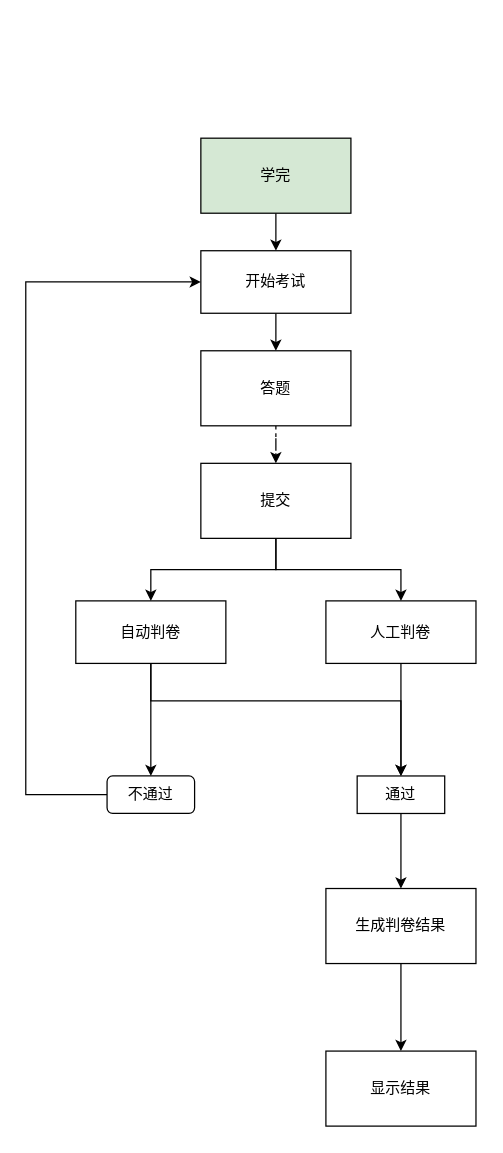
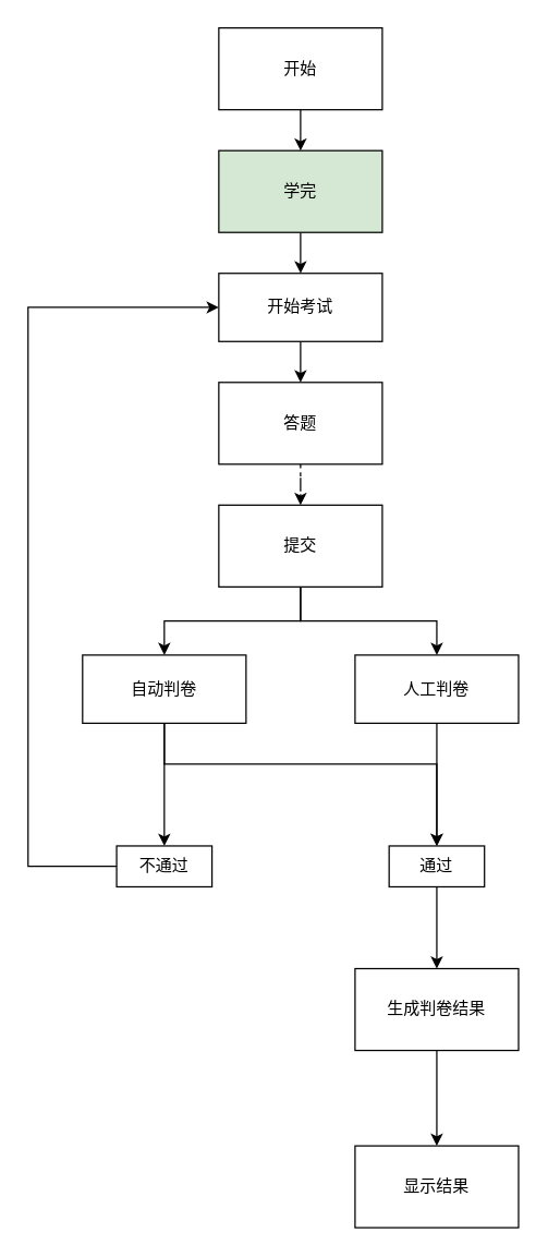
  <mxCell id="0" />
  <mxCell id="1" parent="0" />
+ <mxCell id="2" style="edgeStyle=orthogonalEdgeStyle;rounded=0;orthogonalLoop=1;jettySize=auto;html=1;exitX=0.5;exitY=1;exitDx=0;exitDy=0;entryX=0.5;entryY=0;entryDx=0;entryDy=0;" edge="1" parent="1" source="3" target="5"><mxGeometry relative="1" as="geometry" /></mxCell>
+ <mxCell id="3" value="开始" style="rounded=0;whiteSpace=wrap;html=1;" vertex="1" parent="1"><mxGeometry x="160" y="20" width="120" height="60" as="geometry" /></mxCell>
  <mxCell id="4" style="edgeStyle=orthogonalEdgeStyle;rounded=0;orthogonalLoop=1;jettySize=auto;html=1;exitX=0.5;exitY=1;exitDx=0;exitDy=0;entryX=0.5;entryY=0;entryDx=0;entryDy=0;" edge="1" parent="1" source="5" target="7"><mxGeometry relative="1" as="geometry" /></mxCell>
  <mxCell id="5" value="学完" style="rounded=0;whiteSpace=wrap;html=1;fillColor=#d5e8d4;" vertex="1" parent="1"><mxGeometry x="160" y="110" width="120" height="60" as="geometry" /></mxCell>
  <mxCell id="6" value="" style="edgeStyle=orthogonalEdgeStyle;rounded=0;orthogonalLoop=1;jettySize=auto;html=1;" edge="1" parent="1" source="7" target="9"><mxGeometry relative="1" as="geometry" /></mxCell>
  <mxCell id="7" value="开始考试" style="rounded=0;whiteSpace=wrap;html=1;" vertex="1" parent="1"><mxGeometry x="160" y="200" width="120" height="50" as="geometry" /></mxCell>
  <mxCell id="8" value="" style="edgeStyle=orthogonalEdgeStyle;rounded=0;orthogonalLoop=1;jettySize=auto;html=1;dashed=1;" edge="1" parent="1" source="9" target="12"><mxGeometry relative="1" as="geometry" /></mxCell>
  <mxCell id="9" value="答题" style="rounded=0;whiteSpace=wrap;html=1;" vertex="1" parent="1"><mxGeometry x="160" y="280" width="120" height="60" as="geometry" /></mxCell>
  <mxCell id="10" style="edgeStyle=orthogonalEdgeStyle;rounded=0;orthogonalLoop=1;jettySize=auto;html=1;" edge="1" parent="1" source="12" target="17"><mxGeometry relative="1" as="geometry" /></mxCell>
  <mxCell id="11" style="edgeStyle=orthogonalEdgeStyle;rounded=0;orthogonalLoop=1;jettySize=auto;html=1;entryX=0.5;entryY=0;entryDx=0;entryDy=0;" edge="1" parent="1" source="12" target="14"><mxGeometry relative="1" as="geometry" /></mxCell>
  <mxCell id="12" value="提交" style="rounded=0;whiteSpace=wrap;html=1;" vertex="1" parent="1"><mxGeometry x="160" y="370" width="120" height="60" as="geometry" /></mxCell>
  <mxCell id="13" style="edgeStyle=orthogonalEdgeStyle;rounded=0;orthogonalLoop=1;jettySize=auto;html=1;entryX=0.5;entryY=0;entryDx=0;entryDy=0;" edge="1" parent="1" source="14" target="19"><mxGeometry relative="1" as="geometry" /></mxCell>
  <mxCell id="14" value="人工判卷" style="rounded=0;whiteSpace=wrap;html=1;" vertex="1" parent="1"><mxGeometry x="260" y="480" width="120" height="50" as="geometry" /></mxCell>
  <mxCell id="15" style="edgeStyle=orthogonalEdgeStyle;rounded=0;orthogonalLoop=1;jettySize=auto;html=1;entryX=0.5;entryY=0;entryDx=0;entryDy=0;" edge="1" parent="1" source="17" target="21"><mxGeometry relative="1" as="geometry" /></mxCell>
  <mxCell id="16" style="edgeStyle=orthogonalEdgeStyle;rounded=0;orthogonalLoop=1;jettySize=auto;html=1;entryX=0.5;entryY=0;entryDx=0;entryDy=0;" edge="1" parent="1" source="17" target="19"><mxGeometry relative="1" as="geometry"><Array as="points"><mxPoint x="120" y="560" /><mxPoint x="320" y="560" /></Array></mxGeometry></mxCell>
  <mxCell id="17" value="自动判卷" style="rounded=0;whiteSpace=wrap;html=1;" vertex="1" parent="1"><mxGeometry x="60" y="480" width="120" height="50" as="geometry" /></mxCell>
  <mxCell id="18" style="edgeStyle=orthogonalEdgeStyle;rounded=0;orthogonalLoop=1;jettySize=auto;html=1;" edge="1" parent="1" source="19" target="23"><mxGeometry relative="1" as="geometry" /></mxCell>
  <mxCell id="19" value="通过" style="rounded=0;whiteSpace=wrap;html=1;" vertex="1" parent="1"><mxGeometry x="285" y="620" width="70" height="30" as="geometry" /></mxCell>
  <mxCell id="20" style="edgeStyle=orthogonalEdgeStyle;rounded=0;orthogonalLoop=1;jettySize=auto;html=1;entryX=0;entryY=0.5;entryDx=0;entryDy=0;exitX=0;exitY=0.5;exitDx=0;exitDy=0;" edge="1" parent="1" source="21" target="7"><mxGeometry relative="1" as="geometry"><Array as="points"><mxPoint x="20" y="635" /><mxPoint x="20" y="225" /></Array></mxGeometry></mxCell>
- <mxCell id="21" value="不通过" style="whiteSpace=wrap;html=1;rounded=1;" vertex="1" parent="1"><mxGeometry x="85" y="620" width="70" height="30" as="geometry" /></mxCell>
+ <mxCell id="21" value="不通过" style="rounded=0;whiteSpace=wrap;html=1;" vertex="1" parent="1"><mxGeometry x="85" y="620" width="70" height="30" as="geometry" /></mxCell>
  <mxCell id="22" style="edgeStyle=orthogonalEdgeStyle;rounded=0;orthogonalLoop=1;jettySize=auto;html=1;entryX=0.5;entryY=0;entryDx=0;entryDy=0;" edge="1" parent="1" source="23" target="24"><mxGeometry relative="1" as="geometry" /></mxCell>
  <mxCell id="23" value="生成判卷结果" style="rounded=0;whiteSpace=wrap;html=1;" vertex="1" parent="1"><mxGeometry x="260" y="710" width="120" height="60" as="geometry" /></mxCell>
  <mxCell id="24" value="显示结果" style="rounded=0;whiteSpace=wrap;html=1;" vertex="1" parent="1"><mxGeometry x="260" y="840" width="120" height="60" as="geometry" /></mxCell>
